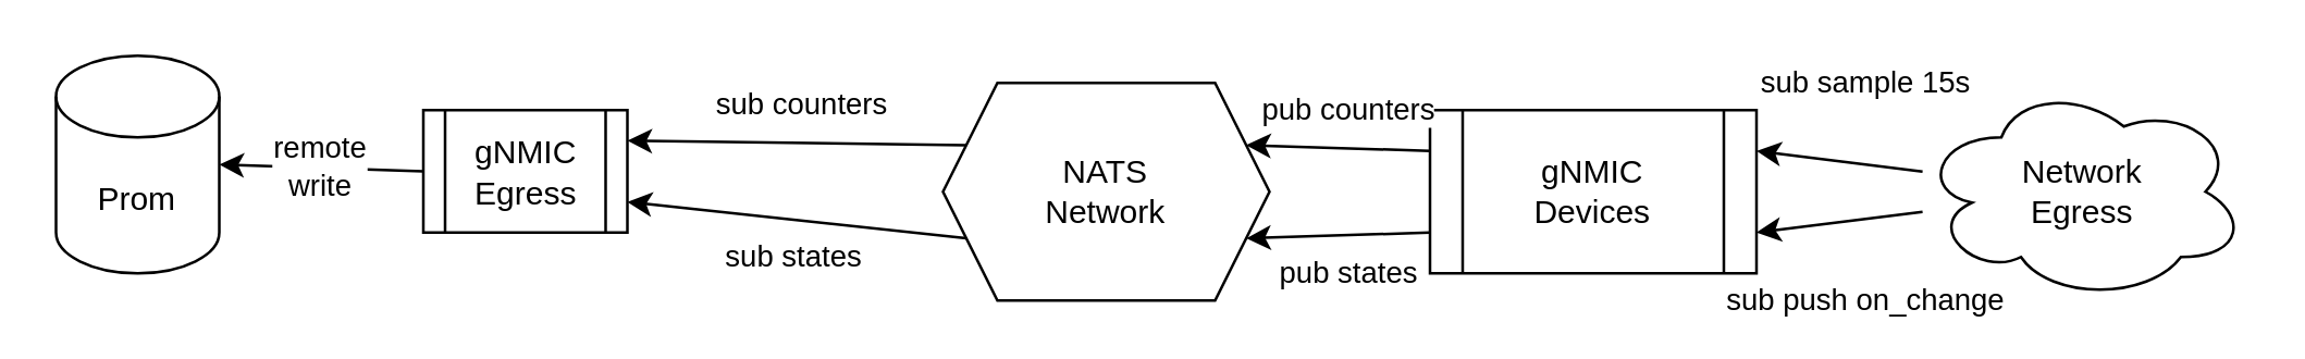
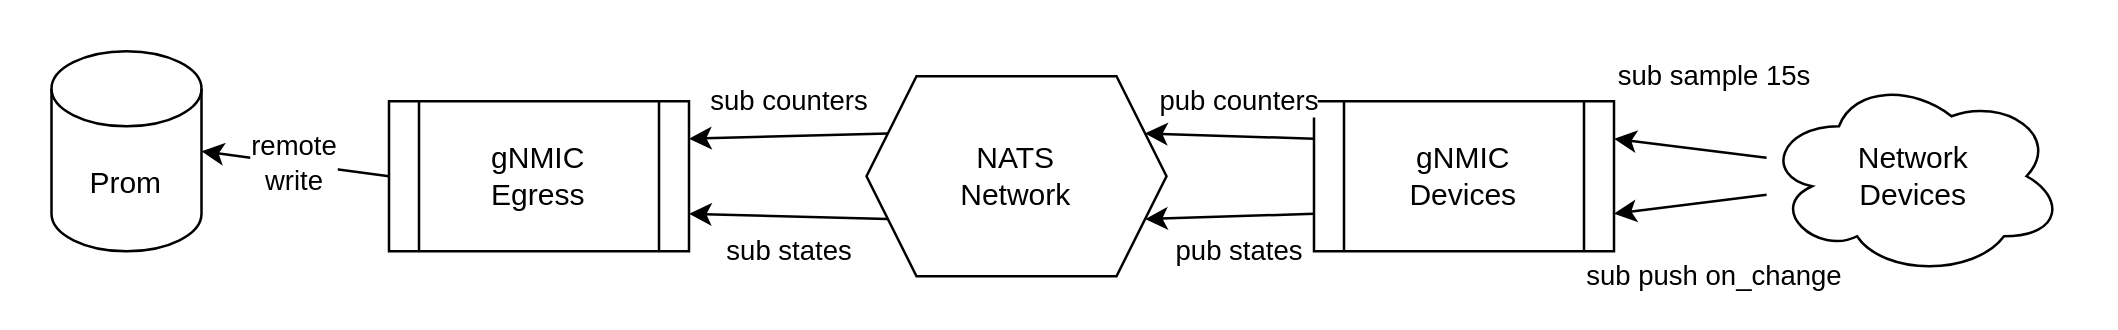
  <mxCell id="0" />
  <mxCell id="1" parent="0" />
- <mxCell id="2" value="&lt;div&gt;Network&lt;/div&gt;&lt;div&gt;Egress&lt;/div&gt;" style="ellipse;shape=cloud;whiteSpace=wrap;html=1;" vertex="1" parent="1"><mxGeometry x="705" y="30" width="120" height="80" as="geometry" /></mxCell>
+ <mxCell id="2" value="&lt;div&gt;Network&lt;/div&gt;&lt;div&gt;Devices&lt;/div&gt;" style="ellipse;shape=cloud;whiteSpace=wrap;html=1;" vertex="1" parent="1"><mxGeometry x="705" y="30" width="120" height="80" as="geometry" /></mxCell>
  <mxCell id="3" value="Prom" style="shape=cylinder3;whiteSpace=wrap;html=1;boundedLbl=1;backgroundOutline=1;size=15;" vertex="1" parent="1"><mxGeometry x="20" y="20" width="60" height="80" as="geometry" /></mxCell>
  <mxCell id="4" value="&lt;div&gt;NATS&lt;/div&gt;&lt;div&gt;Network&lt;/div&gt;" style="shape=hexagon;perimeter=hexagonPerimeter2;whiteSpace=wrap;html=1;fixedSize=1;" vertex="1" parent="1"><mxGeometry x="346" y="30" width="120" height="80" as="geometry" /></mxCell>
  <mxCell id="5" value="&lt;div&gt;gNMIC&lt;/div&gt;&lt;div&gt;Devices&lt;/div&gt;" style="shape=process;whiteSpace=wrap;html=1;backgroundOutline=1;" vertex="1" parent="1"><mxGeometry x="525" y="40" width="120" height="60" as="geometry" /></mxCell>
- <mxCell id="6" value="&lt;div&gt;gNMIC&lt;/div&gt;&lt;div&gt;Egress&lt;/div&gt;" style="shape=process;whiteSpace=wrap;html=1;backgroundOutline=1;" vertex="1" parent="1"><mxGeometry x="155" y="40" width="75" height="45" as="geometry" /></mxCell>
+ <mxCell id="6" value="&lt;div&gt;gNMIC&lt;/div&gt;&lt;div&gt;Egress&lt;/div&gt;" style="shape=process;whiteSpace=wrap;html=1;backgroundOutline=1;" vertex="1" parent="1"><mxGeometry x="155" y="40" width="120" height="60" as="geometry" /></mxCell>
  <mxCell id="7" value="&lt;div&gt;remote&lt;/div&gt;&lt;div&gt;write&lt;/div&gt;" style="endArrow=classic;html=1;rounded=0;entryX=1;entryY=0.5;entryDx=0;entryDy=0;entryPerimeter=0;exitX=0;exitY=0.5;exitDx=0;exitDy=0;" edge="1" parent="1" source="6" target="3"><mxGeometry width="50" height="50" relative="1" as="geometry"><mxPoint x="385" y="100" as="sourcePoint" /><mxPoint x="435" y="50" as="targetPoint" /></mxGeometry></mxCell>
  <mxCell id="8" value="sub counters" style="endArrow=classic;html=1;rounded=0;exitX=0;exitY=0.25;exitDx=0;exitDy=0;entryX=1;entryY=0.25;entryDx=0;entryDy=0;" edge="1" parent="1" source="4" target="6"><mxGeometry x="-0.015" y="-14" width="50" height="50" relative="1" as="geometry"><mxPoint x="385" y="100" as="sourcePoint" /><mxPoint x="435" y="50" as="targetPoint" /><mxPoint as="offset" /></mxGeometry></mxCell>
  <mxCell id="9" value="pub counters" style="endArrow=classic;html=1;rounded=0;exitX=0;exitY=0.25;exitDx=0;exitDy=0;entryX=1;entryY=0.25;entryDx=0;entryDy=0;" edge="1" parent="1" source="5" target="4"><mxGeometry x="-0.099" y="-14" width="50" height="50" relative="1" as="geometry"><mxPoint x="356" y="70" as="sourcePoint" /><mxPoint x="465" y="70" as="targetPoint" /><mxPoint as="offset" /></mxGeometry></mxCell>
  <mxCell id="10" value="sub sample 15s" style="endArrow=classic;html=1;rounded=0;entryX=1;entryY=0.25;entryDx=0;entryDy=0;" edge="1" parent="1" source="2" target="5"><mxGeometry x="-0.19" y="-30" width="50" height="50" relative="1" as="geometry"><mxPoint x="385" y="100" as="sourcePoint" /><mxPoint x="435" y="50" as="targetPoint" /><mxPoint as="offset" /></mxGeometry></mxCell>
  <mxCell id="11" value="sub push on_change" style="endArrow=classic;html=1;rounded=0;entryX=1;entryY=0.75;entryDx=0;entryDy=0;" edge="1" parent="1" source="2" target="5"><mxGeometry x="-0.19" y="30" width="50" height="50" relative="1" as="geometry"><mxPoint x="766" y="88" as="sourcePoint" /><mxPoint x="705" y="80" as="targetPoint" /><mxPoint as="offset" /></mxGeometry></mxCell>
  <mxCell id="12" value="pub states" style="endArrow=classic;html=1;rounded=0;exitX=0;exitY=0.75;exitDx=0;exitDy=0;entryX=1;entryY=0.75;entryDx=0;entryDy=0;" edge="1" parent="1" source="5" target="4"><mxGeometry x="-0.099" y="14" width="50" height="50" relative="1" as="geometry"><mxPoint x="553" y="52" as="sourcePoint" /><mxPoint x="485" y="50" as="targetPoint" /><mxPoint as="offset" /></mxGeometry></mxCell>
  <mxCell id="13" value="sub states" style="endArrow=classic;html=1;rounded=0;exitX=0;exitY=0.75;exitDx=0;exitDy=0;entryX=1;entryY=0.75;entryDx=0;entryDy=0;" edge="1" parent="1" source="4" target="6"><mxGeometry x="-0.015" y="14" width="50" height="50" relative="1" as="geometry"><mxPoint x="375" y="70" as="sourcePoint" /><mxPoint x="295" y="72" as="targetPoint" /><mxPoint as="offset" /></mxGeometry></mxCell>
